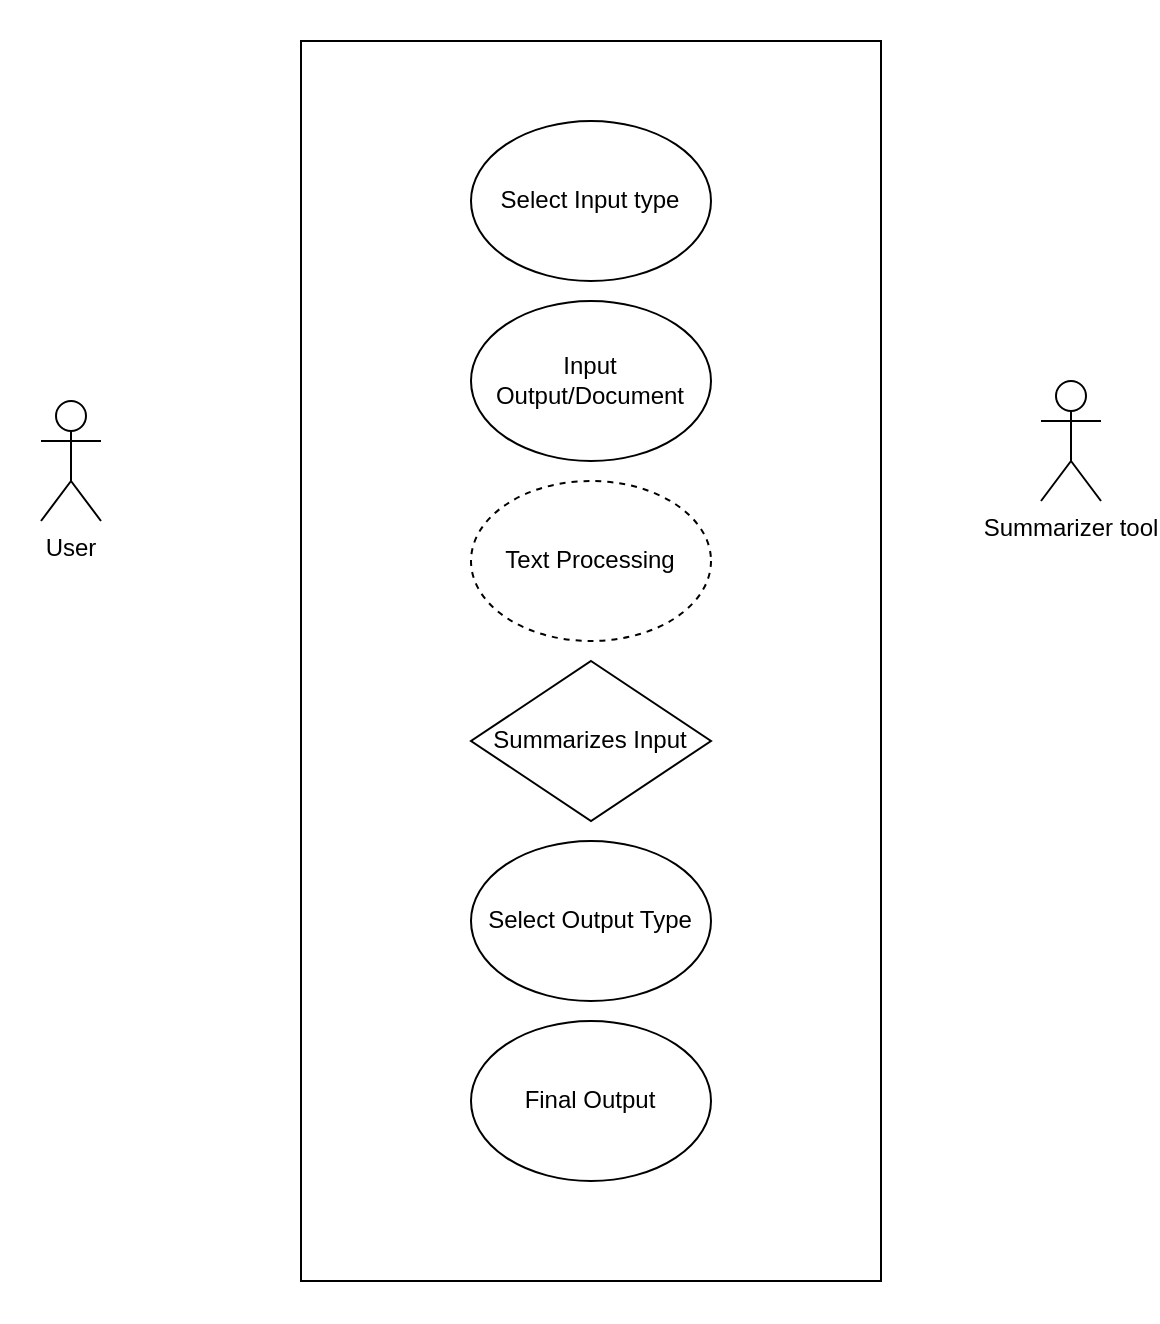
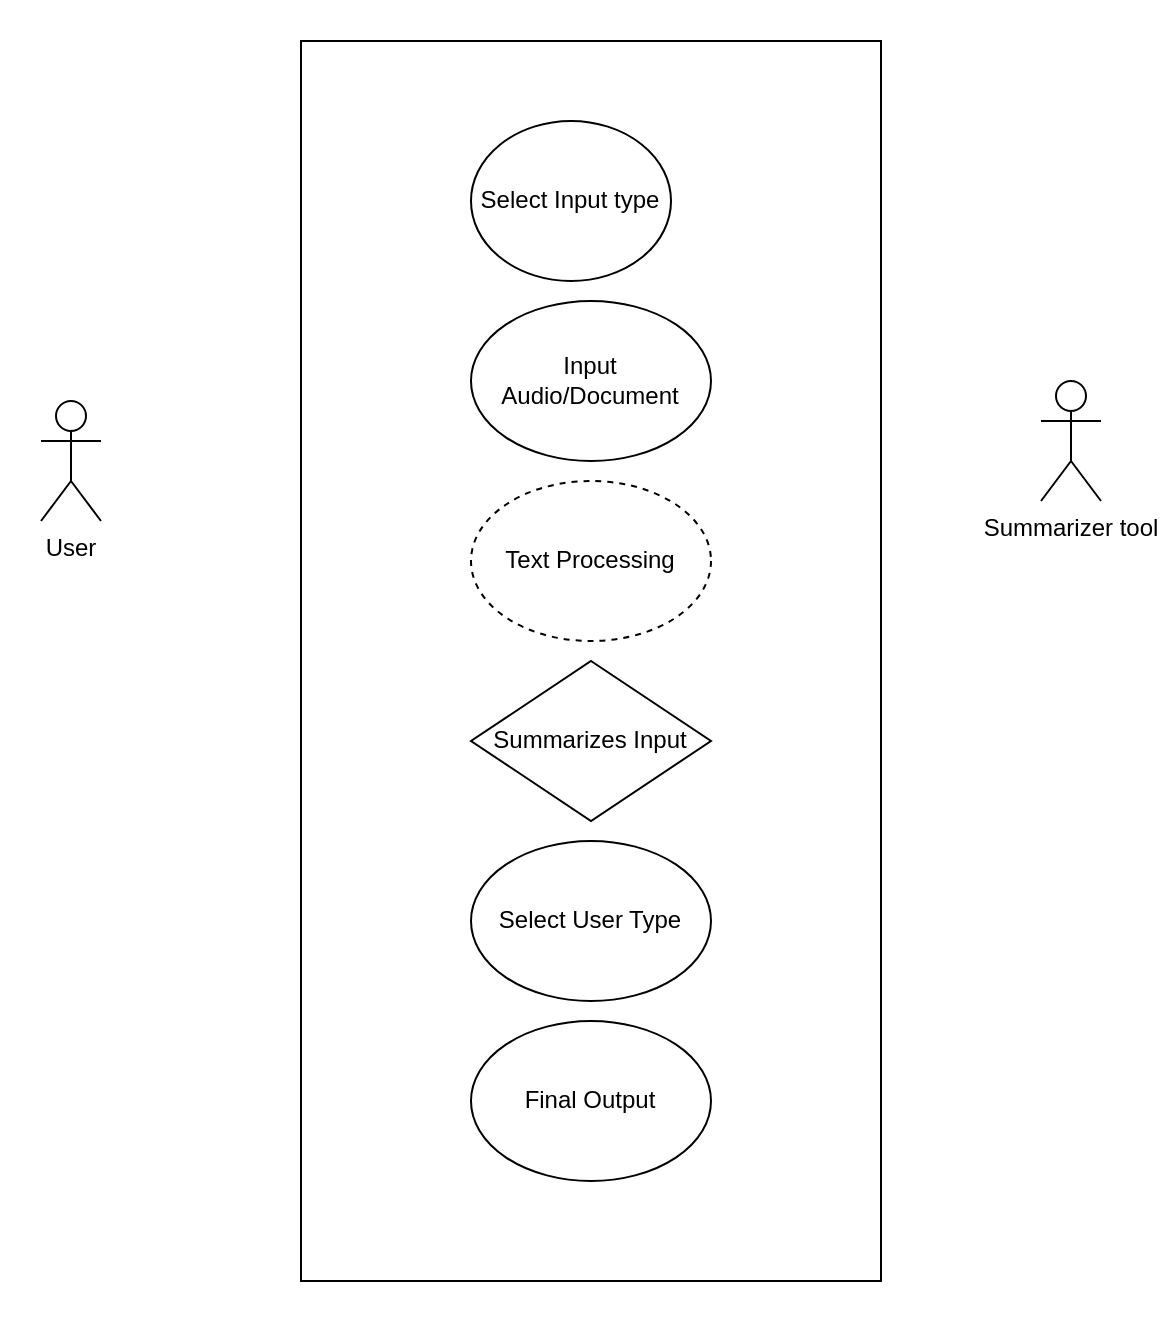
  <mxCell id="0" />
  <mxCell id="1" parent="0" />
  <mxCell id="2" value="" style="rounded=0;whiteSpace=wrap;html=1;direction=south;" vertex="1" parent="1"><mxGeometry x="150" y="20" width="290" height="620" as="geometry" /></mxCell>
- <mxCell id="3" value="Select Input type" style="ellipse;whiteSpace=wrap;html=1;" vertex="1" parent="1"><mxGeometry x="235" y="60" width="120" height="80" as="geometry" /></mxCell>
- <mxCell id="4" value="Input Output/Document" style="ellipse;whiteSpace=wrap;html=1;" vertex="1" parent="1"><mxGeometry x="235" y="150" width="120" height="80" as="geometry" /></mxCell>
+ <mxCell id="3" value="Select Input type" style="ellipse;whiteSpace=wrap;html=1;" vertex="1" parent="1"><mxGeometry x="235" y="60" width="100" height="80" as="geometry" /></mxCell>
+ <mxCell id="4" value="Input Audio/Document" style="ellipse;whiteSpace=wrap;html=1;" vertex="1" parent="1"><mxGeometry x="235" y="150" width="120" height="80" as="geometry" /></mxCell>
  <mxCell id="5" value="User" style="shape=umlActor;verticalLabelPosition=bottom;verticalAlign=top;html=1;outlineConnect=0;" vertex="1" parent="1"><mxGeometry x="20" y="200" width="30" height="60" as="geometry" /></mxCell>
  <mxCell id="6" value="Summarizer tool" style="shape=umlActor;verticalLabelPosition=bottom;verticalAlign=top;html=1;outlineConnect=0;" vertex="1" parent="1"><mxGeometry x="520" y="190" width="30" height="60" as="geometry" /></mxCell>
  <mxCell id="7" value="Text Processing" style="ellipse;whiteSpace=wrap;html=1;dashed=1;" vertex="1" parent="1"><mxGeometry x="235" y="240" width="120" height="80" as="geometry" /></mxCell>
  <mxCell id="8" value="Summarizes Input" style="rhombus;whiteSpace=wrap;html=1;" vertex="1" parent="1"><mxGeometry x="235" y="330" width="120" height="80" as="geometry" /></mxCell>
- <mxCell id="9" value="Select Output Type" style="ellipse;whiteSpace=wrap;html=1;" vertex="1" parent="1"><mxGeometry x="235" y="420" width="120" height="80" as="geometry" /></mxCell>
+ <mxCell id="9" value="Select User Type" style="ellipse;whiteSpace=wrap;html=1;" vertex="1" parent="1"><mxGeometry x="235" y="420" width="120" height="80" as="geometry" /></mxCell>
  <mxCell id="10" value="Final Output" style="ellipse;whiteSpace=wrap;html=1;" vertex="1" parent="1"><mxGeometry x="235" y="510" width="120" height="80" as="geometry" /></mxCell>
